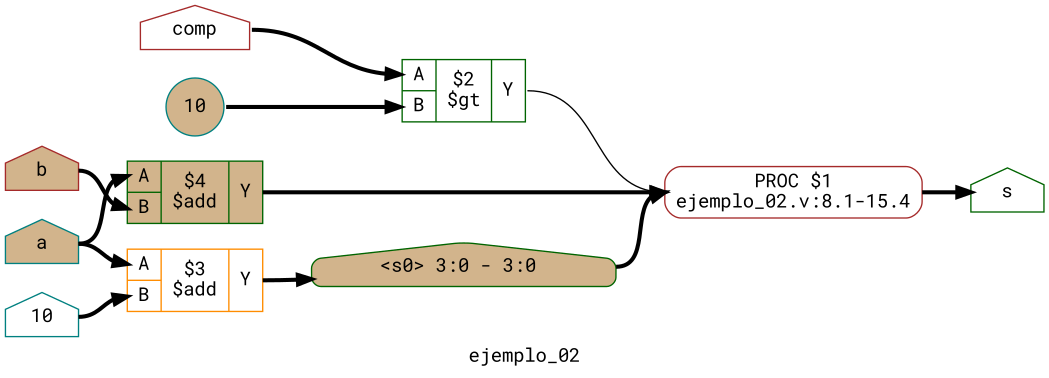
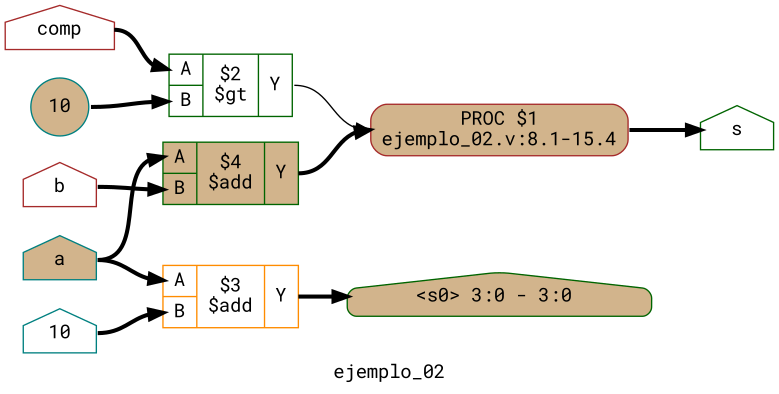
  digraph {
    fontname="Roboto Mono"
    label=ejemplo_02
    rankdir=LR
    remincross=true
    node [color=darkgreen fillcolor=white fontname="Roboto Mono" shape=house style=filled]
    edge [color=black fontname="Roboto Mono" headport=w style="setlinewidth(3)" tailport=e]
    n1 [fontcolor=black label=s]
    n2 [color=brown fontcolor=black label=comp]
    n3 [label="{{<p10> A|<p11> B}|$2\n$gt|{<p12> Y}}" shape=record]
-   n4 [color=brown label="PROC $1\nejemplo_02.v:8.1-15.4" shape=box style="rounded,filled"]
-   n5 [color=brown fillcolor=tan fontcolor=black label=b]
+   n4 [color=brown fillcolor=tan label="PROC $1\nejemplo_02.v:8.1-15.4" shape=box style="rounded,filled"]
+   n5 [color=brown fontcolor=black label=b]
    n6 [fillcolor=tan label="{{<p10> A|<p11> B}|$4\n$add|{<p12> Y}}" shape=record]
    n7 [color=teal fillcolor=tan fontcolor=black label=a]
    n8 [color=darkorange label="{{<p10> A|<p11> B}|$3\n$add|{<p12> Y}}" shape=record]
    n9 [fillcolor=tan label="<s0> 3:0 - 3:0 " style="rounded,filled"]
    n10 [color=teal label=10]
    n11 [color=teal fillcolor=tan label=10 shape=circle]
    n2 -> n3 [headport="p10:w"]
    n3 -> n4 [tailport="p12:e" style=""]
    n4 -> n1
    n5 -> n6 [headport="p11:w"]
    n6 -> n4 [tailport="p12:e"]
    n7 -> n6 [headport="p10:w"]
    n7 -> n8 [headport="p10:w"]
    n8 -> n9 [headport="s0:w" tailport="p12:e"]
-   n9 -> n4
    n10 -> n8 [headport="p11:w"]
    n11 -> n3 [headport="p11:w"]
  }
